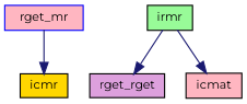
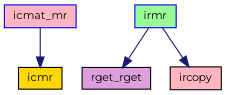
  digraph {
    fontname=Montserrat
    rankdir=TB
    node [color=black fillcolor=lightpink fontname=Montserrat fontsize=10 shape=record style=filled]
    edge [color=midnightblue fontname=Montserrat fontsize=10 labelfontname=Helvetica labelfontsize=10 style=solid]
-   n1 [color=blue fontcolor=black height=0.2 label=rget_mr width=0.4]
+   n1 [color=blue fontcolor=black height=0.2 label=icmat_mr width=0.4]
    n2 [fillcolor=gold height=0.2 label=icmr width=0.4]
-   n3 [fillcolor=palegreen height=0.2 label=irmr width=0.4]
+   n3 [color=blue fillcolor=palegreen height=0.2 label=irmr width=0.4]
    n4 [fillcolor=plum height=0.2 label=rget_rget width=0.4]
-   n5 [height=0.2 label=icmat width=0.4]
+   n5 [height=0.2 label=ircopy width=0.4]
    n1 -> n2
    n3 -> n4
    n3 -> n5
  }
